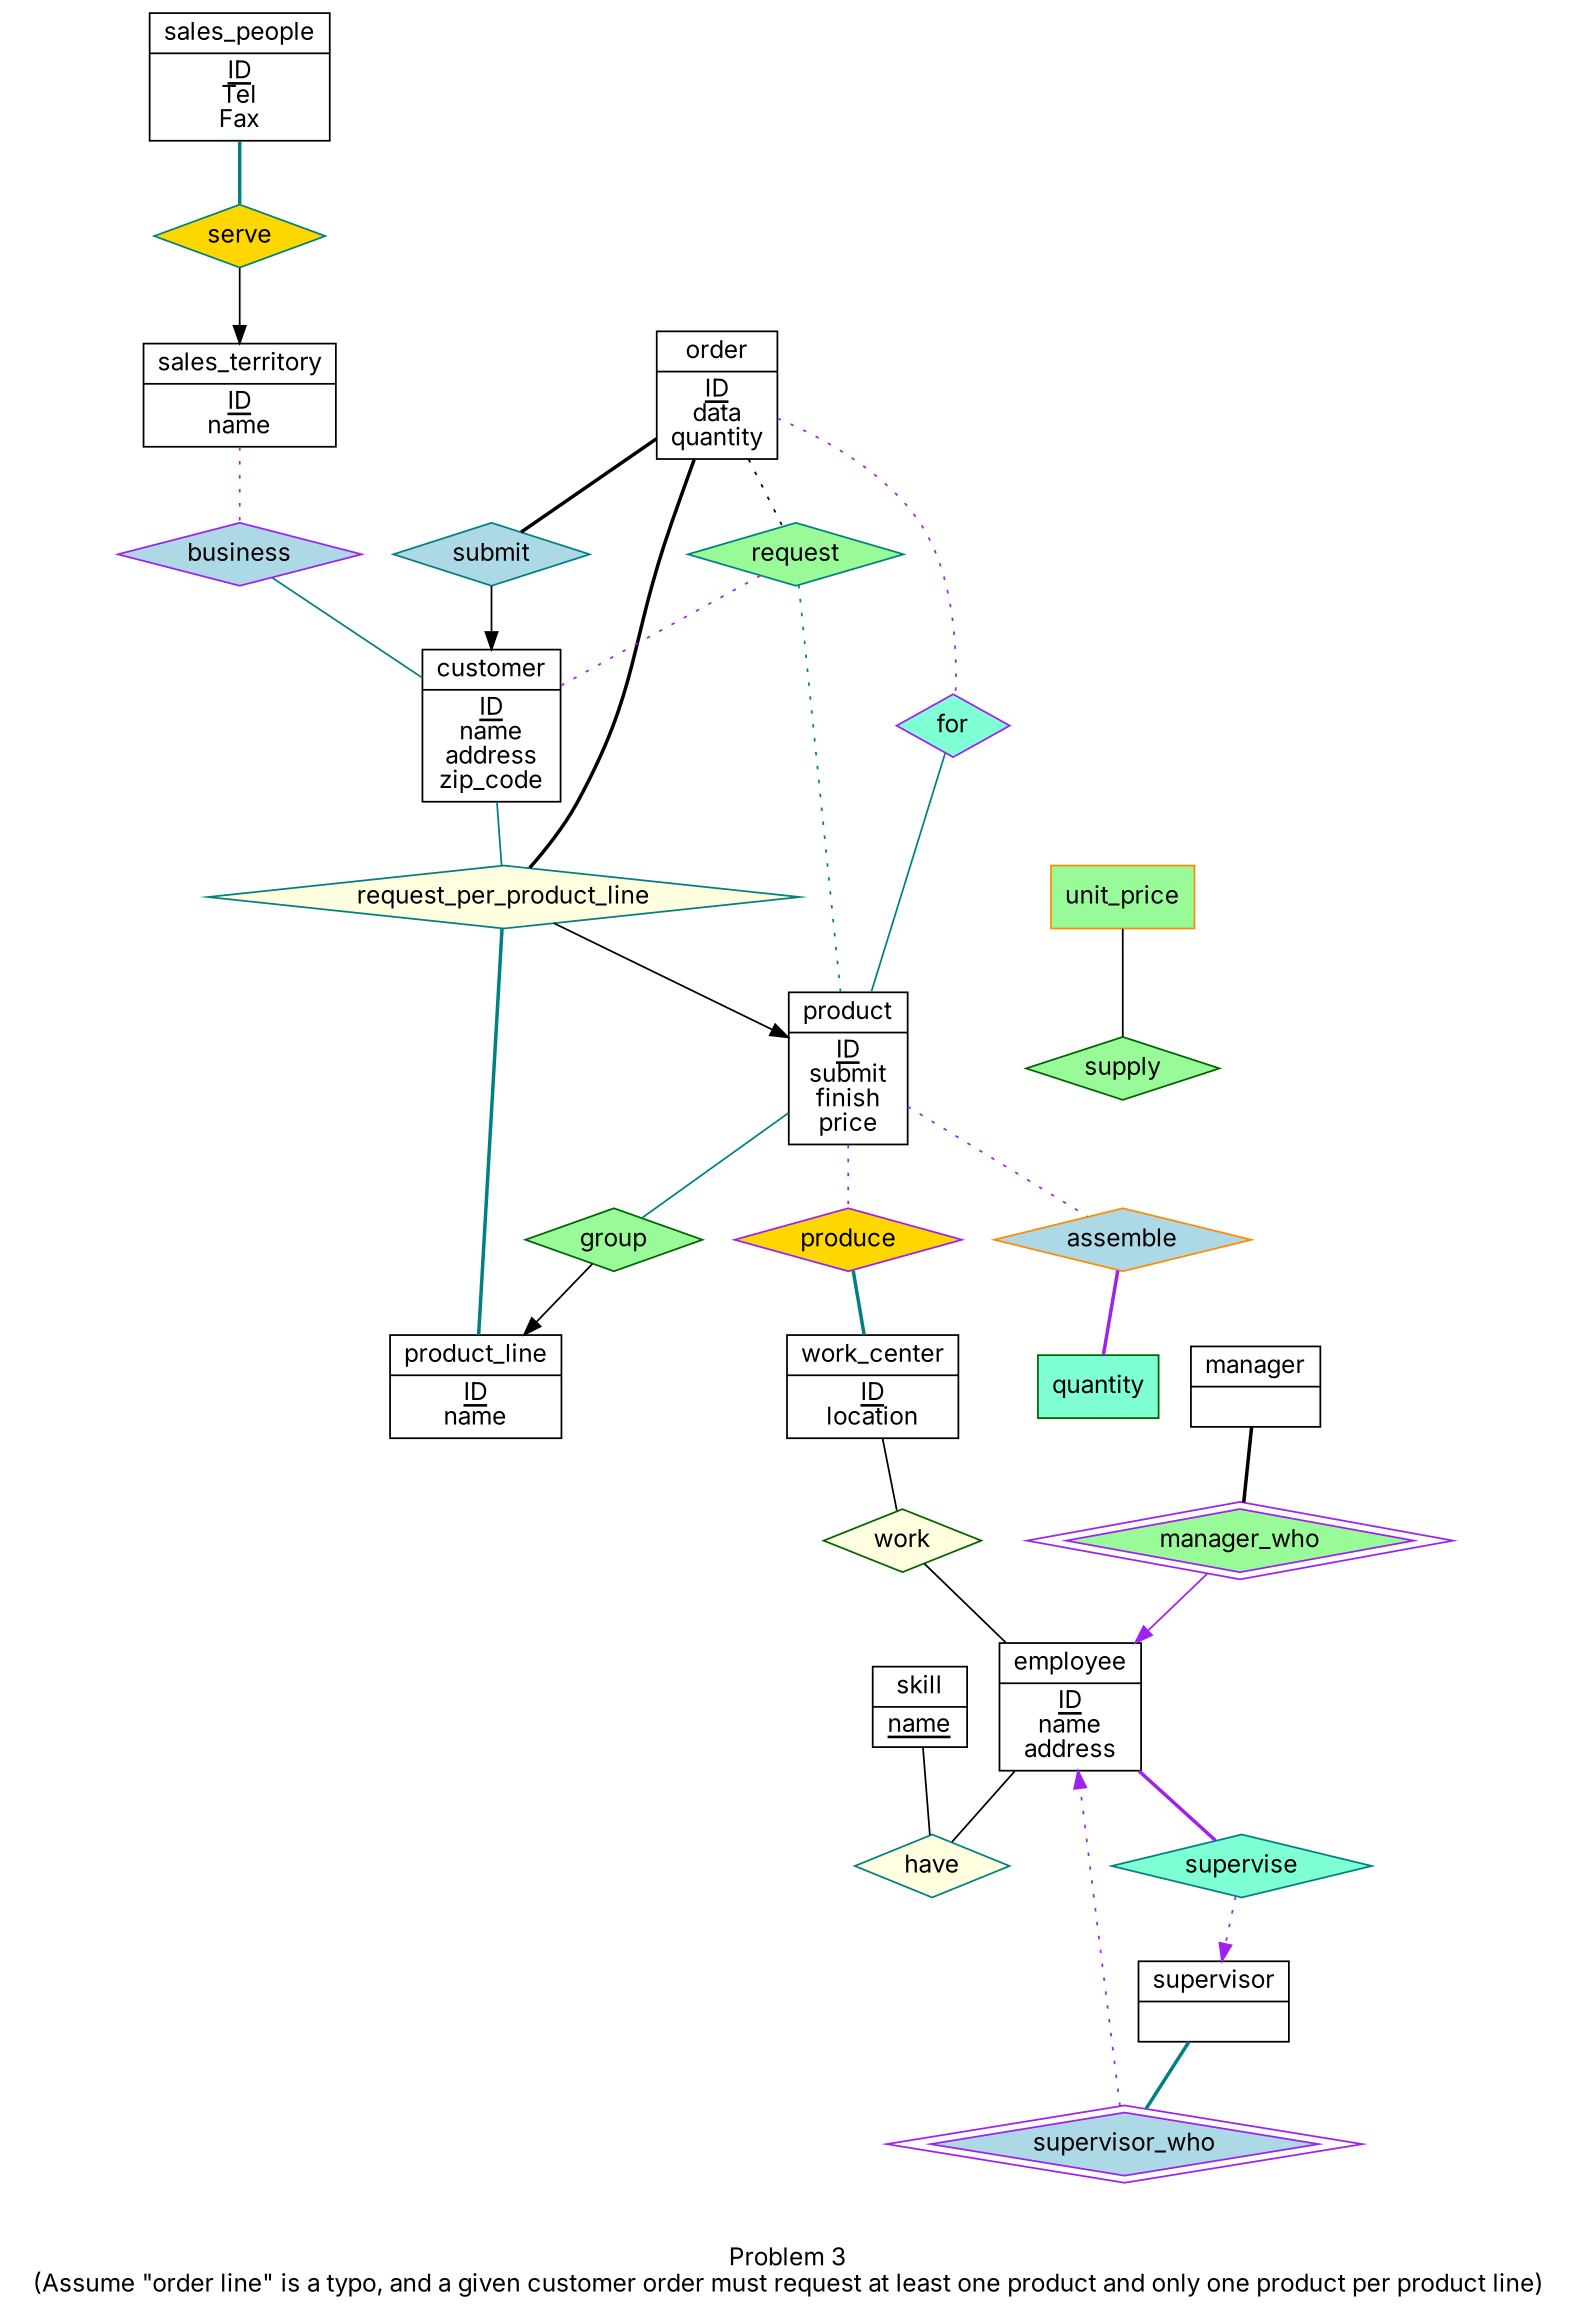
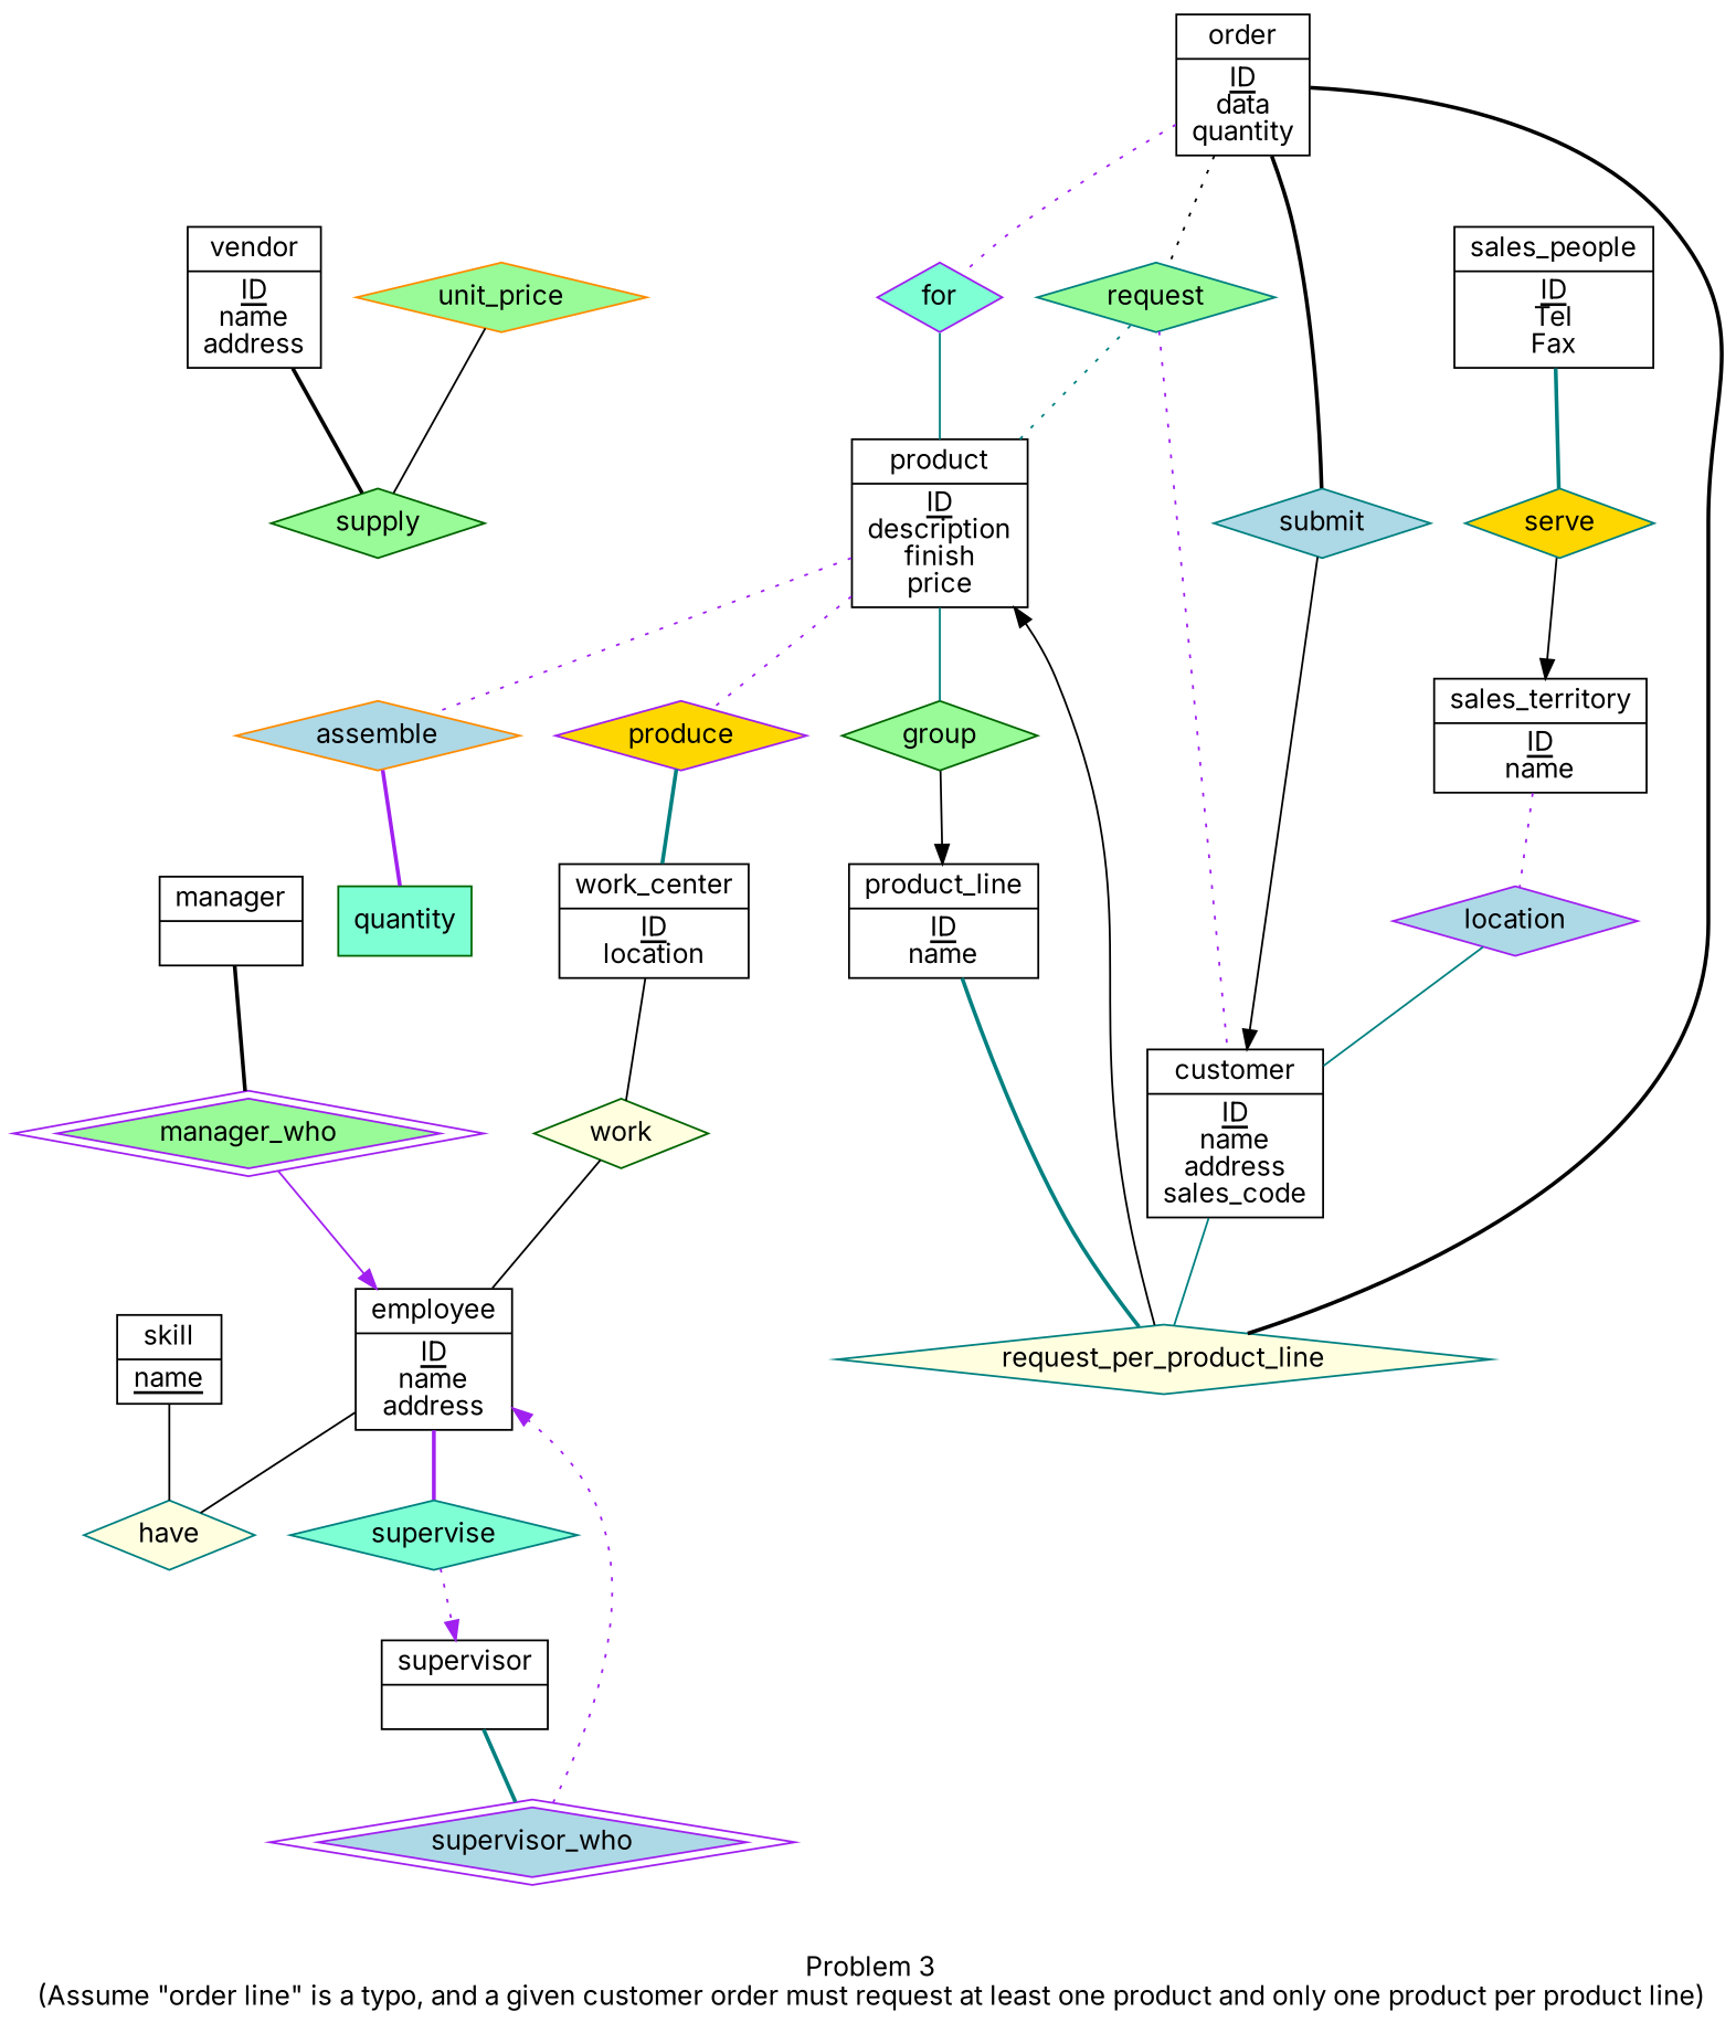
  graph {
    fontname=Inter
    label="\n\n Problem 3\n (Assume \"order line\" is a typo, and a given customer order must request at least one product and only one product per product line)"
    node [fontname=Inter shape=diamond style=filled]
    edge [color=black fontname=Inter style=solid]
+   n1 [label=<{vendor|<u>ID</u><br/>name<br/>address<br/>}> shape=record style=""]
    n2 [label=<{sales_territory|<u>ID</u><br/>name<br/>}> shape=record style=""]
    n3 [label=<{sales_people|<u>ID</u><br/>Tel<br/>Fax<br/>}> shape=record style=""]
-   n4 [label=<{product|<u>ID</u><br/>submit<br/>finish<br/>price<br/>}> shape=record style=""]
-   n5 [label=<{customer|<u>ID</u><br/>name<br/>address<br/>zip_code<br/>}> shape=record style=""]
+   n4 [label=<{product|<u>ID</u><br/>description<br/>finish<br/>price<br/>}> shape=record style=""]
+   n5 [label=<{customer|<u>ID</u><br/>name<br/>address<br/>sales_code<br/>}> shape=record style=""]
    n6 [label=<{product_line|<u>ID</u><br/>name<br/>}> shape=record style=""]
    n7 [label=<{order|<u>ID</u><br/>data<br/>quantity<br/>}> shape=record style=""]
    n8 [label=<{work_center|<u>ID</u><br/>location<br/>}> shape=record style=""]
    n9 [label=<{employee|<u>ID</u><br/>name<br/>address<br/>}> shape=record style=""]
    n10 [label=<{manager|}> shape=record style=""]
    n11 [label=<{supervisor|}> shape=record style=""]
    n12 [label=<{skill|<u>name</u>}> shape=record style=""]
    supply [color=darkgreen fillcolor=palegreen]
    serve [color=teal fillcolor=gold]
-   business [color=purple fillcolor=lightblue]
+   business [color=purple fillcolor=lightblue label=location]
    assemble [color=darkorange fillcolor=lightblue]
    produce [color=purple fillcolor=gold]
    group [color=darkgreen fillcolor=palegreen]
    request [color=teal fillcolor=palegreen]
    request_per_product_line [color=teal fillcolor=lightyellow]
    for [color=purple fillcolor=aquamarine]
    submit [color=teal fillcolor=lightblue]
    work [color=darkgreen fillcolor=lightyellow]
    have [color=teal fillcolor=lightyellow]
    supervise [color=teal fillcolor=aquamarine]
    manager_who [color=purple fillcolor=palegreen peripheries=2]
    supervisor_who [color=purple fillcolor=lightblue peripheries=2]
-   unit_price [color=darkorange fillcolor=palegreen shape=box]
+   unit_price [color=darkorange fillcolor=palegreen]
    quantity [color=darkgreen fillcolor=aquamarine shape=box]
    subgraph sub_1 {
+     n1
      n2
      n3
      n4
      n5
      n6
      n7
      n8
      n9
      n10
      n11
      n12
    }
    subgraph sub_2 {
      supply
      serve
      business
      assemble
      produce
      group
      request
      request_per_product_line
      for
      submit
      work
      have
      supervise
    }
    subgraph sub_3 {
      n5
      n6
      n9
      n11
      group
      submit
      supervise
      manager_who
      supervisor_who
    }
    subgraph sub_4 {
+     n1
      n4
      n5
      n6
      n7
      n8
      n9
      n12
      supply
      business
      produce
      request
      request_per_product_line
      for
      work
      have
    }
    subgraph sub_5 {
      unit_price
      quantity
    }
    subgraph sub_6 {
      n2
      n3
      n4
      n7
      n8
      n9
      n10
      n11
      supply
      serve
      business
      assemble
      produce
      group
      request
      submit
      work
      have
      supervise
      manager_who
      supervisor_who
    }
    subgraph sub_7 {
      supply
      assemble
      unit_price
      quantity
    }
    subgraph sub_8 {
      n5
      n6
      supply
      assemble
    }
    subgraph sub_9 {
      manager_who
      supervisor_who
    }
    subgraph sub_10 {
      n2
      n4
      serve
      request_per_product_line
    }
+   n1 -- supply [dir=none style=bold]
    n2 -- business [color=purple style=dotted]
    n3 -- serve [color=teal style=bold]
    n4 -- assemble [color=purple style=dotted]
    n4 -- produce [color=purple style=dotted]
    n4 -- group [color=teal]
    n5 -- request_per_product_line [color=teal dir=none]
    n6 -- n5 [style=invis color=""]
    n6 -- request_per_product_line [color=teal dir=none style=bold]
    n7 -- request [dir=none style=dotted]
    n7 -- request_per_product_line [dir=none style=bold]
    n7 -- for [color=purple dir=none style=dotted]
    n7 -- submit [style=bold]
    n8 -- work
    n9 -- have
    n9 -- supervise [color=purple style=bold]
    n10 -- manager_who [style=bold]
    n11 -- supervisor_who [color=teal style=bold]
    n12 -- have [dir=none]
    supply -- assemble [style=invis color=""]
    serve -- n2 [dir=forward]
    business -- n5 [color=teal dir=none]
    assemble -- quantity [color=purple style=bold]
    produce -- n8 [color=teal dir=none style=bold]
    group -- n6 [dir=forward]
    request -- n4 [color=teal style=dotted]
    request -- n5 [color=purple dir=none style=dotted]
    request_per_product_line -- n4 [dir=forward]
    for -- n4 [color=teal dir=none]
    submit -- n5 [dir=forward]
    work -- n9 [dir=none]
    supervise -- n11 [color=purple dir=forward style=dotted]
    manager_who -- n9 [color=purple dir=forward]
    supervisor_who -- n9 [color=purple dir=forward style=dotted]
    unit_price -- supply
  }
